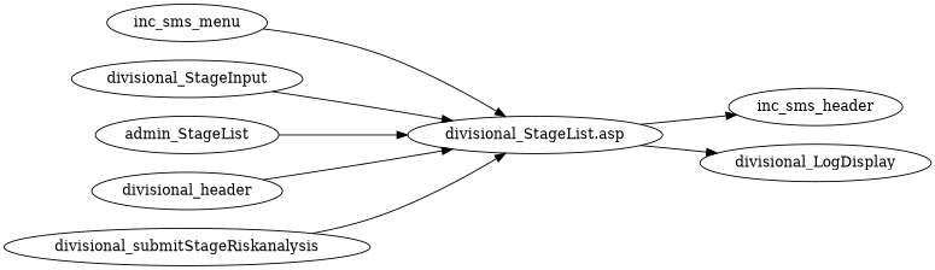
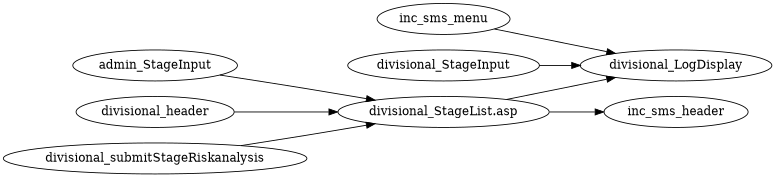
  digraph {
    rankdir=LR
    n1 [label="divisional_StageList.asp"]
    inc_sms_header
    divisional_LogDisplay
    inc_sms_menu
    divisional_StageInput
-   admin_StageInput [label=admin_StageList]
+   admin_StageInput
    n7 [label=divisional_header]
    divisional_submitStageRiskanalysis
    n1 -> inc_sms_header
    n1 -> divisional_LogDisplay
-   inc_sms_menu -> n1
-   divisional_StageInput -> n1
+   inc_sms_menu -> divisional_LogDisplay
+   divisional_StageInput -> divisional_LogDisplay
    admin_StageInput -> n1
    n7 -> n1
    divisional_submitStageRiskanalysis -> n1
  }
